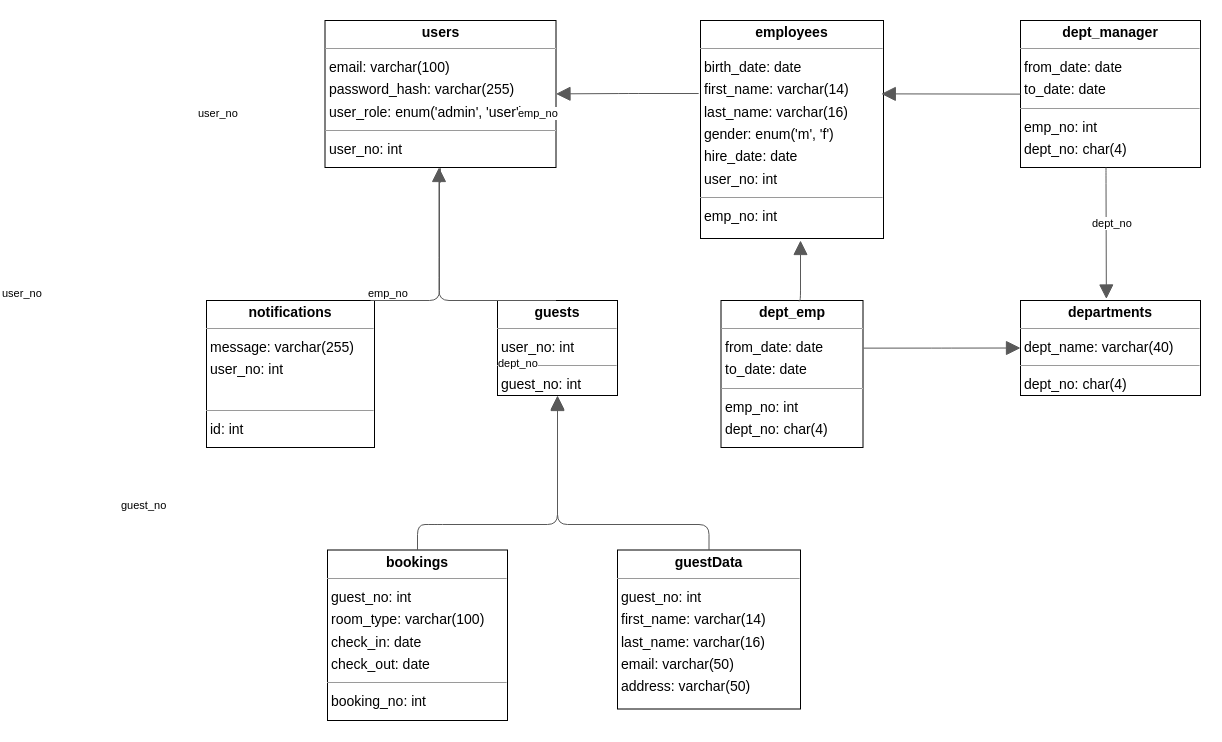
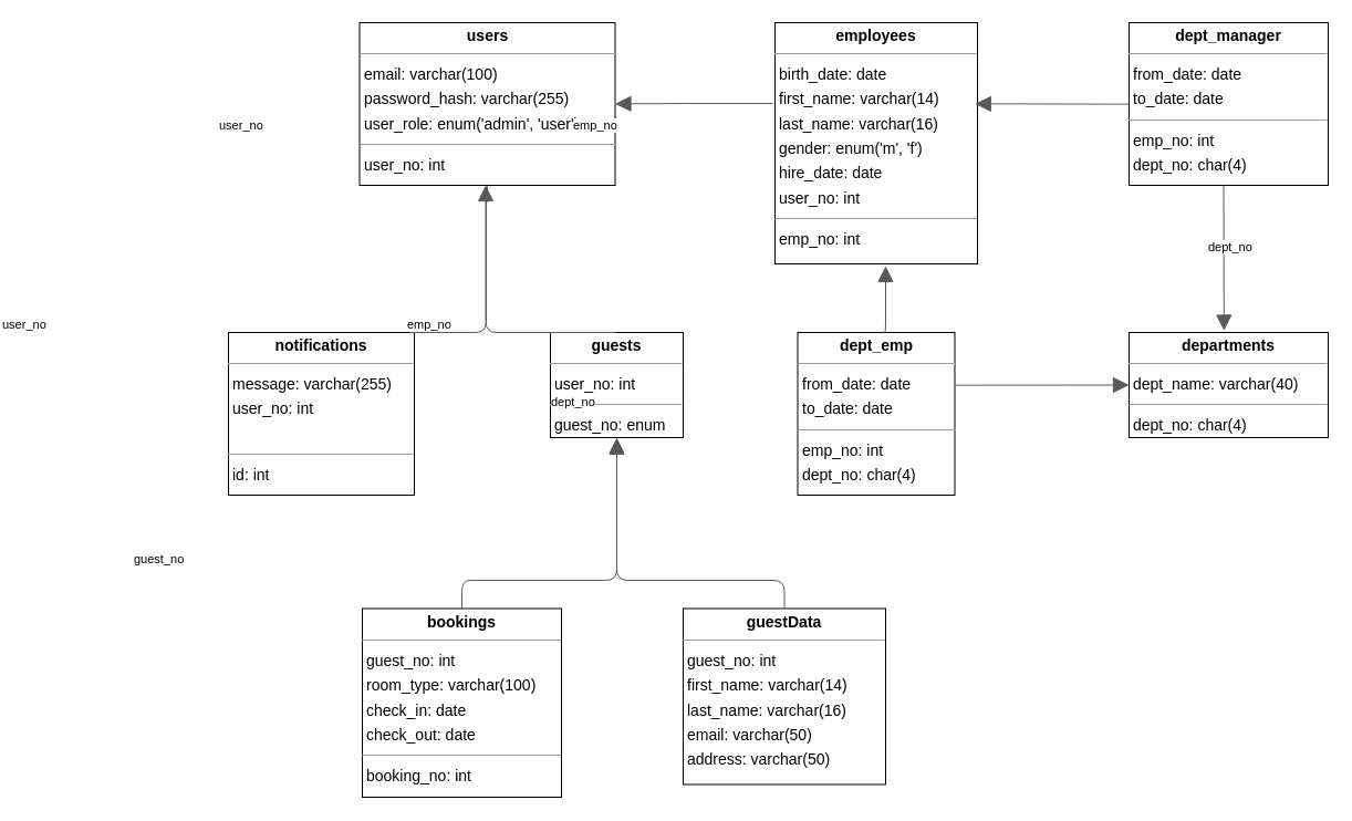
  <mxCell id="0" />
  <mxCell id="1" parent="0" />
  <mxCell id="2" value="&lt;p style=&quot;margin:0px;margin-top:4px;text-align:center;&quot;&gt;&lt;b&gt;bookings&lt;/b&gt;&lt;/p&gt;&lt;hr size=&quot;1&quot;/&gt;&lt;p style=&quot;margin:0 0 0 4px;line-height:1.6;&quot;&gt; guest_no: int&lt;br/&gt; room_type: varchar(100)&lt;br/&gt; check_in: date&lt;br/&gt; check_out: date&lt;/p&gt;&lt;hr size=&quot;1&quot;/&gt;&lt;p style=&quot;margin:0 0 0 4px;line-height:1.6;&quot;&gt; booking_no: int&lt;/p&gt;" style="verticalAlign=top;align=left;overflow=fill;fontSize=14;fontFamily=Helvetica;html=1;rounded=0;shadow=0;comic=0;labelBackgroundColor=none;strokeWidth=1;" parent="1" vertex="1"><mxGeometry x="141" y="549.5" width="180" height="170.5" as="geometry" /></mxCell>
  <mxCell id="3" value="&lt;p style=&quot;margin:0px;margin-top:4px;text-align:center;&quot;&gt;&lt;b&gt;departments&lt;/b&gt;&lt;/p&gt;&lt;hr size=&quot;1&quot;/&gt;&lt;p style=&quot;margin:0 0 0 4px;line-height:1.6;&quot;&gt; dept_name: varchar(40)&lt;/p&gt;&lt;hr size=&quot;1&quot;/&gt;&lt;p style=&quot;margin:0 0 0 4px;line-height:1.6;&quot;&gt; dept_no: char(4)&lt;/p&gt;" style="verticalAlign=top;align=left;overflow=fill;fontSize=14;fontFamily=Helvetica;html=1;rounded=0;shadow=0;comic=0;labelBackgroundColor=none;strokeWidth=1;" parent="1" vertex="1"><mxGeometry x="834" y="300" width="180" height="95" as="geometry" /></mxCell>
  <mxCell id="4" value="&lt;p style=&quot;margin:0px;margin-top:4px;text-align:center;&quot;&gt;&lt;b&gt;dept_emp&lt;/b&gt;&lt;/p&gt;&lt;hr size=&quot;1&quot;/&gt;&lt;p style=&quot;margin:0 0 0 4px;line-height:1.6;&quot;&gt; from_date: date&lt;br/&gt; to_date: date&lt;/p&gt;&lt;hr size=&quot;1&quot;/&gt;&lt;p style=&quot;margin:0 0 0 4px;line-height:1.6;&quot;&gt; emp_no: int&lt;br/&gt; dept_no: char(4)&lt;/p&gt;" style="verticalAlign=top;align=left;overflow=fill;fontSize=14;fontFamily=Helvetica;html=1;rounded=0;shadow=0;comic=0;labelBackgroundColor=none;strokeWidth=1;" parent="1" vertex="1"><mxGeometry x="534.5" y="300" width="142" height="147" as="geometry" /></mxCell>
  <mxCell id="5" value="&lt;p style=&quot;margin:0px;margin-top:4px;text-align:center;&quot;&gt;&lt;b&gt;dept_manager&lt;/b&gt;&lt;/p&gt;&lt;hr size=&quot;1&quot;/&gt;&lt;p style=&quot;margin:0 0 0 4px;line-height:1.6;&quot;&gt; from_date: date&lt;br/&gt; to_date: date&lt;/p&gt;&lt;hr size=&quot;1&quot;/&gt;&lt;p style=&quot;margin:0 0 0 4px;line-height:1.6;&quot;&gt; emp_no: int&lt;br/&gt; dept_no: char(4)&lt;/p&gt;" style="verticalAlign=top;align=left;overflow=fill;fontSize=14;fontFamily=Helvetica;html=1;rounded=0;shadow=0;comic=0;labelBackgroundColor=none;strokeWidth=1;" parent="1" vertex="1"><mxGeometry x="834" y="20" width="180" height="147" as="geometry" /></mxCell>
  <mxCell id="6" value="&lt;p style=&quot;margin:0px;margin-top:4px;text-align:center;&quot;&gt;&lt;b&gt;employees&lt;/b&gt;&lt;/p&gt;&lt;hr size=&quot;1&quot;/&gt;&lt;p style=&quot;margin:0 0 0 4px;line-height:1.6;&quot;&gt; birth_date: date&lt;br/&gt; first_name: varchar(14)&lt;br/&gt; last_name: varchar(16)&lt;br/&gt; gender: enum(&amp;#39;m&amp;#39;, &amp;#39;f&amp;#39;)&lt;br/&gt; hire_date: date&lt;br/&gt; user_no: int&lt;/p&gt;&lt;hr size=&quot;1&quot;/&gt;&lt;p style=&quot;margin:0 0 0 4px;line-height:1.6;&quot;&gt; emp_no: int&lt;/p&gt;" style="verticalAlign=top;align=left;overflow=fill;fontSize=14;fontFamily=Helvetica;html=1;rounded=0;shadow=0;comic=0;labelBackgroundColor=none;strokeWidth=1;" parent="1" vertex="1"><mxGeometry x="514" y="20" width="183" height="218" as="geometry" /></mxCell>
  <mxCell id="7" value="&lt;p style=&quot;margin:0px;margin-top:4px;text-align:center;&quot;&gt;&lt;b&gt;guestData&lt;/b&gt;&lt;/p&gt;&lt;hr size=&quot;1&quot;/&gt;&lt;p style=&quot;margin:0 0 0 4px;line-height:1.6;&quot;&gt; guest_no: int&lt;br/&gt; first_name: varchar(14)&lt;br/&gt; last_name: varchar(16)&lt;br/&gt; email: varchar(50)&lt;br/&gt; address: varchar(50)&lt;/p&gt;" style="verticalAlign=top;align=left;overflow=fill;fontSize=14;fontFamily=Helvetica;html=1;rounded=0;shadow=0;comic=0;labelBackgroundColor=none;strokeWidth=1;" parent="1" vertex="1"><mxGeometry x="431" y="549.5" width="183" height="159" as="geometry" /></mxCell>
- <mxCell id="8" value="&lt;p style=&quot;margin:0px;margin-top:4px;text-align:center;&quot;&gt;&lt;b&gt;guests&lt;/b&gt;&lt;/p&gt;&lt;hr size=&quot;1&quot;/&gt;&lt;p style=&quot;margin:0 0 0 4px;line-height:1.6;&quot;&gt; user_no: int&lt;/p&gt;&lt;hr size=&quot;1&quot;/&gt;&lt;p style=&quot;margin:0 0 0 4px;line-height:1.6;&quot;&gt; guest_no: int&lt;/p&gt;" style="verticalAlign=top;align=left;overflow=fill;fontSize=14;fontFamily=Helvetica;html=1;rounded=0;shadow=0;comic=0;labelBackgroundColor=none;strokeWidth=1;" parent="1" vertex="1"><mxGeometry x="311" y="300" width="120" height="95" as="geometry" /></mxCell>
+ <mxCell id="8" value="&lt;p style=&quot;margin:0px;margin-top:4px;text-align:center;&quot;&gt;&lt;b&gt;guests&lt;/b&gt;&lt;/p&gt;&lt;hr size=&quot;1&quot;/&gt;&lt;p style=&quot;margin:0 0 0 4px;line-height:1.6;&quot;&gt; user_no: int&lt;/p&gt;&lt;hr size=&quot;1&quot;/&gt;&lt;p style=&quot;margin:0 0 0 4px;line-height:1.6;&quot;&gt; guest_no: enum&lt;/p&gt;" style="verticalAlign=top;align=left;overflow=fill;fontSize=14;fontFamily=Helvetica;html=1;rounded=0;shadow=0;comic=0;labelBackgroundColor=none;strokeWidth=1;" parent="1" vertex="1"><mxGeometry x="311" y="300" width="120" height="95" as="geometry" /></mxCell>
  <mxCell id="9" value="&lt;p style=&quot;margin:0px;margin-top:4px;text-align:center;&quot;&gt;&lt;b&gt;users&lt;/b&gt;&lt;/p&gt;&lt;hr size=&quot;1&quot;/&gt;&lt;p style=&quot;margin:0 0 0 4px;line-height:1.6;&quot;&gt; email: varchar(100)&lt;br/&gt; password_hash: varchar(255)&lt;br/&gt; user_role: enum(&amp;#39;admin&amp;#39;, &amp;#39;user&amp;#39;)&lt;/p&gt;&lt;hr size=&quot;1&quot;/&gt;&lt;p style=&quot;margin:0 0 0 4px;line-height:1.6;&quot;&gt; user_no: int&lt;/p&gt;" style="verticalAlign=top;align=left;overflow=fill;fontSize=14;fontFamily=Helvetica;html=1;rounded=0;shadow=0;comic=0;labelBackgroundColor=none;strokeWidth=1;" parent="1" vertex="1"><mxGeometry x="138.5" y="20" width="231" height="147" as="geometry" /></mxCell>
  <mxCell id="10" value="" style="html=1;rounded=1;edgeStyle=orthogonalEdgeStyle;dashed=0;startArrow=none;endArrow=block;endSize=12;strokeColor=#595959;exitX=0.500;exitY=0.000;exitDx=0;exitDy=0;entryX=0.500;entryY=1.000;entryDx=0;entryDy=0;" parent="1" source="2" target="8" edge="1"><mxGeometry width="50" height="50" relative="1" as="geometry"><Array as="points"><mxPoint x="246" y="524" /><mxPoint x="531" y="524" /></Array></mxGeometry></mxCell>
  <mxCell id="11" value="" style="edgeLabel;resizable=0;html=1;align=left;verticalAlign=top;strokeColor=default;" parent="10" vertex="1" connectable="0"><mxGeometry x="-63" y="492" as="geometry" /></mxCell>
  <mxCell id="12" value="" style="html=1;rounded=1;edgeStyle=orthogonalEdgeStyle;dashed=0;startArrow=none;endArrow=block;endSize=12;strokeColor=#595959;exitX=1.004;exitY=0.324;exitDx=0;exitDy=0;exitPerimeter=0;" parent="1" source="4" target="3" edge="1"><mxGeometry width="50" height="50" relative="1" as="geometry"><Array as="points" /><mxPoint x="716.5" y="375.5" as="sourcePoint" /><mxPoint x="844" y="379.5" as="targetPoint" /></mxGeometry></mxCell>
  <mxCell id="13" value="" style="edgeLabel;resizable=0;html=1;align=left;verticalAlign=top;strokeColor=default;" parent="12" vertex="1" connectable="0"><mxGeometry x="490" y="244" as="geometry" /></mxCell>
  <mxCell id="14" value="" style="html=1;rounded=1;edgeStyle=orthogonalEdgeStyle;dashed=0;startArrow=none;endArrow=block;endSize=12;strokeColor=#595959;entryX=0.477;entryY=-0.016;entryDx=0;entryDy=0;entryPerimeter=0;exitX=0.475;exitY=1;exitDx=0;exitDy=0;exitPerimeter=0;" parent="1" source="5" target="3" edge="1"><mxGeometry width="50" height="50" relative="1" as="geometry"><Array as="points"><mxPoint x="920" y="173" /></Array><mxPoint x="929" y="170" as="sourcePoint" /><mxPoint x="939" y="313" as="targetPoint" /></mxGeometry></mxCell>
  <mxCell id="15" value="dept_no" style="edgeLabel;resizable=0;html=1;align=left;verticalAlign=top;strokeColor=default;" parent="14" vertex="1" connectable="0"><mxGeometry x="310" y="350" as="geometry" /></mxCell>
  <mxCell id="16" value="" style="html=1;rounded=1;edgeStyle=orthogonalEdgeStyle;dashed=0;startArrow=none;endArrow=block;endSize=12;strokeColor=#595959;entryX=0.988;entryY=0.32;entryDx=0;entryDy=0;entryPerimeter=0;" parent="1" edge="1"><mxGeometry width="50" height="50" relative="1" as="geometry"><Array as="points"><mxPoint x="834" y="93.62" /></Array><mxPoint x="834" y="93.62" as="sourcePoint" /><mxPoint x="694.804" y="93.38" as="targetPoint" /></mxGeometry></mxCell>
  <mxCell id="17" value="emp_no" style="edgeLabel;resizable=0;html=1;align=left;verticalAlign=top;strokeColor=default;" parent="16" vertex="1" connectable="0"><mxGeometry x="330" y="100" as="geometry" /></mxCell>
  <mxCell id="18" value="" style="html=1;rounded=1;edgeStyle=orthogonalEdgeStyle;dashed=0;startArrow=none;endArrow=block;endSize=12;strokeColor=#595959;exitX=-0.01;exitY=0.335;exitDx=0;exitDy=0;exitPerimeter=0;" parent="1" source="6" edge="1"><mxGeometry width="50" height="50" relative="1" as="geometry"><mxPoint x="504" y="93" as="sourcePoint" /><mxPoint x="369.5" y="93.39" as="targetPoint" /></mxGeometry></mxCell>
  <mxCell id="19" value="user_no" style="edgeLabel;resizable=0;html=1;align=left;verticalAlign=top;strokeColor=default;" parent="18" vertex="1" connectable="0"><mxGeometry x="10" y="100" as="geometry" /></mxCell>
  <mxCell id="20" value="" style="html=1;rounded=1;edgeStyle=orthogonalEdgeStyle;dashed=0;startArrow=none;endArrow=block;endSize=12;strokeColor=#595959;exitX=0.500;exitY=0.000;exitDx=0;exitDy=0;entryX=0.500;entryY=1.000;entryDx=0;entryDy=0;" parent="1" edge="1"><mxGeometry width="50" height="50" relative="1" as="geometry"><Array as="points"><mxPoint x="252.5" y="267" /><mxPoint x="252.5" y="77" /></Array><mxPoint x="369.5" y="300" as="sourcePoint" /><mxPoint x="252.5" y="167" as="targetPoint" /></mxGeometry></mxCell>
  <mxCell id="21" value="user_no" style="edgeLabel;resizable=0;html=1;align=left;verticalAlign=top;strokeColor=default;labelBackgroundColor=#FFFFFF;" parent="20" vertex="1" connectable="0"><mxGeometry x="-186" y="280" as="geometry" /></mxCell>
  <mxCell id="22" value="" style="html=1;rounded=1;edgeStyle=orthogonalEdgeStyle;dashed=0;startArrow=none;endArrow=block;endSize=12;strokeColor=#595959;exitX=0.547;exitY=0.003;exitDx=0;exitDy=0;exitPerimeter=0;" parent="1" source="4" edge="1"><mxGeometry width="50" height="50" relative="1" as="geometry"><Array as="points"><mxPoint x="614" y="300" /></Array><mxPoint x="643" y="312" as="sourcePoint" /><mxPoint x="614" y="240" as="targetPoint" /></mxGeometry></mxCell>
  <mxCell id="23" value="emp_no" style="edgeLabel;resizable=0;html=1;align=left;verticalAlign=top;strokeColor=default;" parent="22" vertex="1" connectable="0"><mxGeometry x="180" y="280" as="geometry" /></mxCell>
  <mxCell id="24" value="dept_no" style="edgeLabel;resizable=0;html=1;align=left;verticalAlign=top;strokeColor=default;" parent="1" vertex="1" connectable="0"><mxGeometry x="904" y="210" as="geometry" /></mxCell>
  <mxCell id="25" value="&lt;p style=&quot;margin:0px;margin-top:4px;text-align:center;&quot;&gt;&lt;b&gt;notifications&lt;/b&gt;&lt;/p&gt;&lt;hr size=&quot;1&quot;&gt;&lt;p style=&quot;margin:0 0 0 4px;line-height:1.6;&quot;&gt; message: varchar(255)&lt;br&gt;user_no: int&lt;/p&gt;&lt;p style=&quot;margin:0 0 0 4px;line-height:1.6;&quot;&gt;&lt;br&gt;&lt;/p&gt;&lt;hr size=&quot;1&quot;&gt;&lt;p style=&quot;margin:0 0 0 4px;line-height:1.6;&quot;&gt; id: int&lt;/p&gt;" style="verticalAlign=top;align=left;overflow=fill;fontSize=14;fontFamily=Helvetica;html=1;rounded=0;shadow=0;comic=0;labelBackgroundColor=none;strokeWidth=1;" vertex="1" parent="1"><mxGeometry x="20" y="300" width="168" height="147" as="geometry" /></mxCell>
  <mxCell id="26" value="" style="html=1;rounded=1;edgeStyle=orthogonalEdgeStyle;dashed=0;startArrow=none;endArrow=block;endSize=12;strokeColor=#595959;exitX=0.500;exitY=0.000;exitDx=0;exitDy=0;" edge="1" parent="1" source="7"><mxGeometry width="50" height="50" relative="1" as="geometry"><Array as="points"><mxPoint x="523" y="524" /><mxPoint x="371" y="524" /></Array><mxPoint x="523" y="550" as="sourcePoint" /><mxPoint x="371" y="396" as="targetPoint" /></mxGeometry></mxCell>
  <mxCell id="27" value="guest_no" style="edgeLabel;resizable=0;html=1;align=left;verticalAlign=top;strokeColor=default;" vertex="1" connectable="0" parent="26"><mxGeometry x="-67" y="492" as="geometry" /></mxCell>
  <mxCell id="28" value="" style="html=1;rounded=1;edgeStyle=orthogonalEdgeStyle;dashed=0;startArrow=none;endArrow=none;endSize=12;strokeColor=#595959;exitX=1;exitY=0.5;exitDx=0;exitDy=0;startFill=0;" edge="1" parent="1"><mxGeometry width="50" height="50" relative="1" as="geometry"><mxPoint x="184" y="300" as="sourcePoint" /><mxPoint x="254" y="182" as="targetPoint" /><Array as="points"><mxPoint x="253" y="300" /><mxPoint x="253" y="168" /><mxPoint x="254" y="168" /></Array></mxGeometry></mxCell>
  <mxCell id="29" value="user_no" style="edgeLabel;resizable=0;html=1;align=left;verticalAlign=top;strokeColor=default;" vertex="1" connectable="0" parent="28"><mxGeometry x="10" y="100" as="geometry" /></mxCell>
